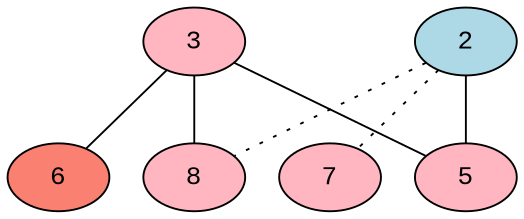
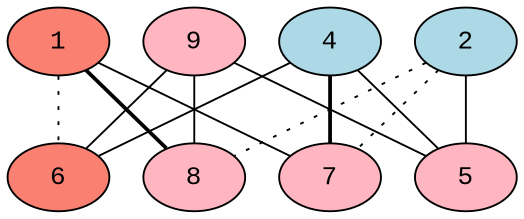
  graph {
    fontname="Liberation Mono"
    node [fillcolor=lightpink fontname="Liberation Mono" style=filled]
    edge [fontname="Liberation Mono" style=solid]
+   1 [fillcolor=salmon]
    6 [fillcolor=salmon]
    7
    8
    2 [fillcolor=lightblue]
    5
-   3
+   3 [label=9]
+   4 [fillcolor=lightblue]
+   1 -- 6 [style=dotted]
+   1 -- 7
+   1 -- 8 [style=bold]
    2 -- 7 [style=dotted]
    2 -- 8 [style=dotted]
    2 -- 5
    3 -- 6
    3 -- 8
    3 -- 5
+   4 -- 6
+   4 -- 7 [style=bold]
+   4 -- 5
  }
